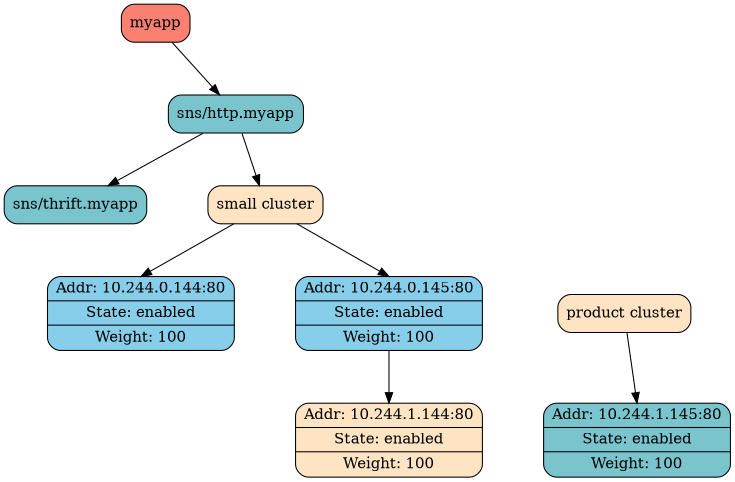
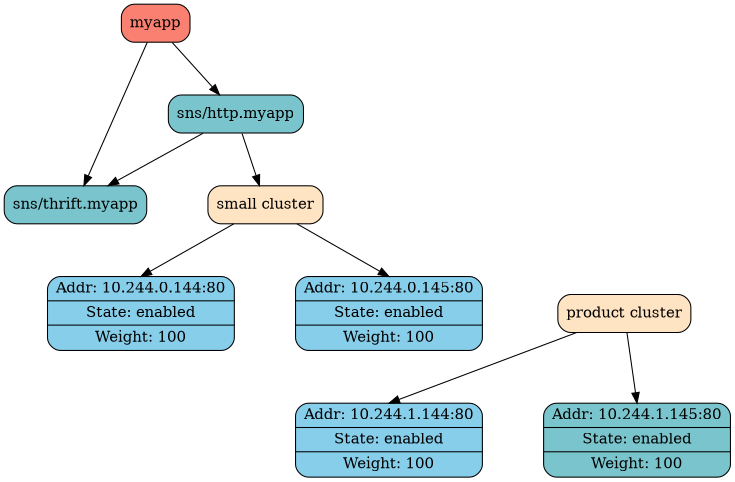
  digraph {
    nodesep=0.8
    ranksep=0.7
    splines=line
    node [fillcolor=cadetblue3 shape=rectangle style="rounded,filled"]
    n1 [fillcolor=salmon label=myapp]
    n2 [label="sns/http.myapp"]
    n3 [label="sns/thrift.myapp"]
    n4 [fillcolor=bisque label="small cluster"]
    n5 [fillcolor=skyblue label="{Addr: 10.244.0.144:80|State: enabled|Weight: 100}" shape=Mrecord]
    n6 [fillcolor=skyblue label="{Addr: 10.244.0.145:80|State: enabled|Weight: 100}" shape=Mrecord]
    n7 [fillcolor=bisque label="product cluster"]
-   n8 [fillcolor=bisque label="{Addr: 10.244.1.144:80|State: enabled|Weight: 100}" shape=Mrecord]
+   n8 [fillcolor=skyblue label="{Addr: 10.244.1.144:80|State: enabled|Weight: 100}" shape=Mrecord]
    n9 [label="{Addr: 10.244.1.145:80|State: enabled|Weight: 100}" shape=Mrecord]
    n1 -> n2
+   n1 -> n3
    n2 -> n3
    n2 -> n4
    n4 -> n5 [headport=n]
    n4 -> n6 [headport=n]
-   n6 -> n8 [headport=n]
+   n7 -> n8 [headport=n]
    n7 -> n9 [headport=n]
  }
